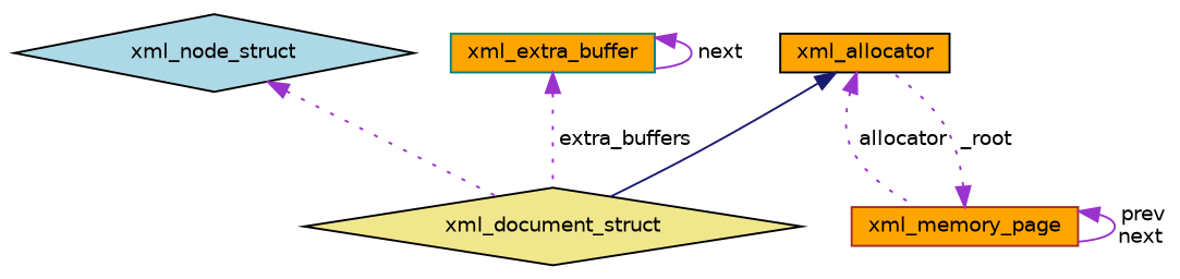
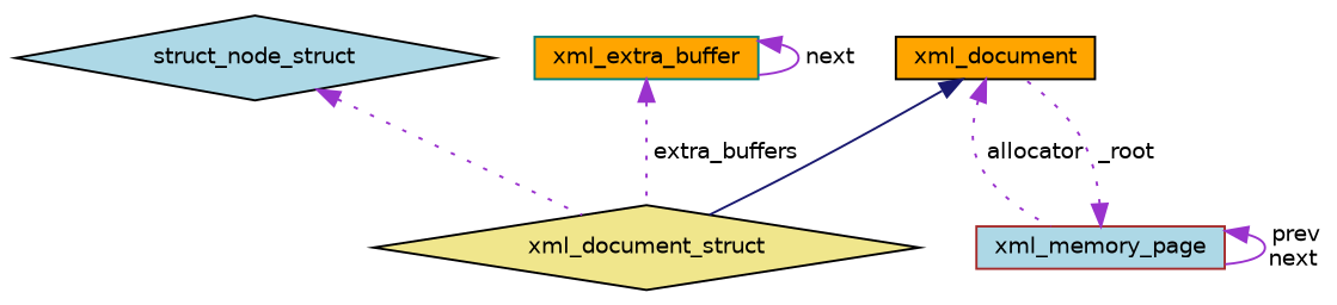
  digraph {
    node [color=black fillcolor=lightblue fontname=Helvetica fontsize=10 shape=box style=filled]
    edge [color=darkorchid3 dir=back fontname=Helvetica fontsize=10 labelfontname=Helvetica labelfontsize=10 style=dotted]
    n1 [fillcolor=khaki fontcolor=black height=0.2 label=xml_document_struct shape=diamond width=0.4]
-   n2 [height=0.2 label=xml_node_struct shape=diamond width=0.4]
-   n3 [fillcolor=orange height=0.2 label=xml_allocator width=0.4]
-   n4 [color=brown fillcolor=orange height=0.2 label=xml_memory_page width=0.4]
+   n2 [height=0.2 label=struct_node_struct shape=diamond width=0.4]
+   n3 [fillcolor=orange height=0.2 label=xml_document width=0.4]
+   n4 [color=brown height=0.2 label=xml_memory_page width=0.4]
    n5 [color=teal fillcolor=orange height=0.2 label=xml_extra_buffer width=0.4]
    n2 -> n1
    n3 -> n1 [color=midnightblue style=solid]
    n3 -> n4 [label=" allocator"]
    n4 -> n3 [label=" _root"]
    n4 -> n4 [label=" prev\nnext" style=solid]
    n5 -> n1 [label=" extra_buffers"]
    n5 -> n5 [label=" next" style=solid]
  }
